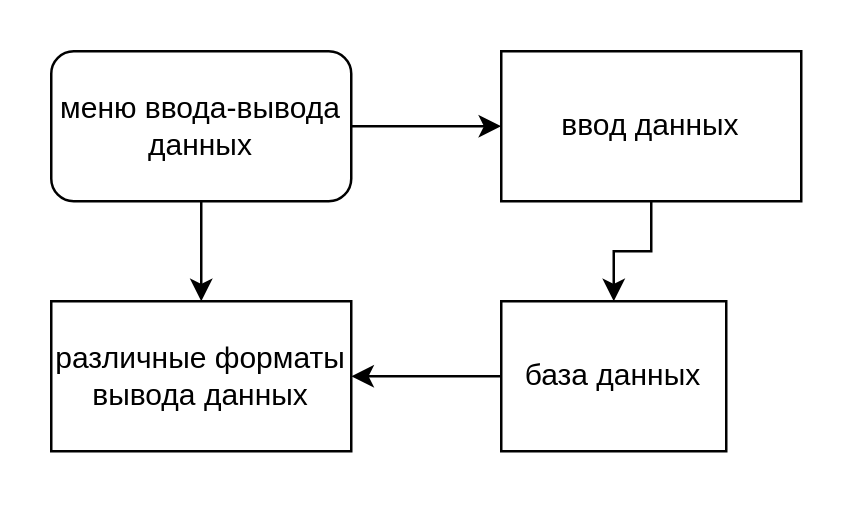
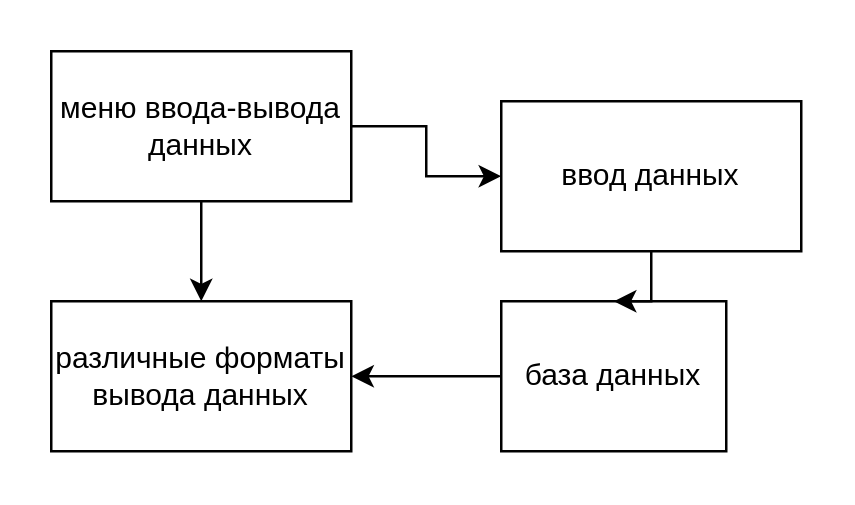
  <mxCell id="0" />
  <mxCell id="1" parent="0" />
  <mxCell id="2" value="" style="edgeStyle=orthogonalEdgeStyle;rounded=0;orthogonalLoop=1;jettySize=auto;html=1;" edge="1" parent="1" source="4" target="5"><mxGeometry relative="1" as="geometry" /></mxCell>
  <mxCell id="3" value="" style="edgeStyle=orthogonalEdgeStyle;rounded=0;orthogonalLoop=1;jettySize=auto;html=1;" edge="1" parent="1" source="4" target="9"><mxGeometry relative="1" as="geometry" /></mxCell>
- <mxCell id="4" value="меню ввода-вывода&lt;br&gt;данных" style="whiteSpace=wrap;html=1;rounded=1;" vertex="1" parent="1"><mxGeometry x="20" y="20" width="120" height="60" as="geometry" /></mxCell>
+ <mxCell id="4" value="меню ввода-вывода&lt;br&gt;данных" style="rounded=0;whiteSpace=wrap;html=1;" vertex="1" parent="1"><mxGeometry x="20" y="20" width="120" height="60" as="geometry" /></mxCell>
  <mxCell id="5" value="различные форматы вывода данных" style="rounded=0;whiteSpace=wrap;html=1;" vertex="1" parent="1"><mxGeometry x="20" y="120" width="120" height="60" as="geometry" /></mxCell>
  <mxCell id="6" value="" style="edgeStyle=orthogonalEdgeStyle;rounded=0;orthogonalLoop=1;jettySize=auto;html=1;" edge="1" parent="1" source="7" target="5"><mxGeometry relative="1" as="geometry" /></mxCell>
  <mxCell id="7" value="база данных" style="rounded=0;whiteSpace=wrap;html=1;" vertex="1" parent="1"><mxGeometry x="200" y="120" width="90" height="60" as="geometry" /></mxCell>
  <mxCell id="8" value="" style="edgeStyle=orthogonalEdgeStyle;rounded=0;orthogonalLoop=1;jettySize=auto;html=1;" edge="1" parent="1" source="9" target="7"><mxGeometry relative="1" as="geometry" /></mxCell>
- <mxCell id="9" value="ввод данных" style="rounded=0;whiteSpace=wrap;html=1;" vertex="1" parent="1"><mxGeometry x="200" y="20" width="120" height="60" as="geometry" /></mxCell>
+ <mxCell id="9" value="ввод данных" style="rounded=0;whiteSpace=wrap;html=1;" vertex="1" parent="1"><mxGeometry x="200" y="40" width="120" height="60" as="geometry" /></mxCell>
